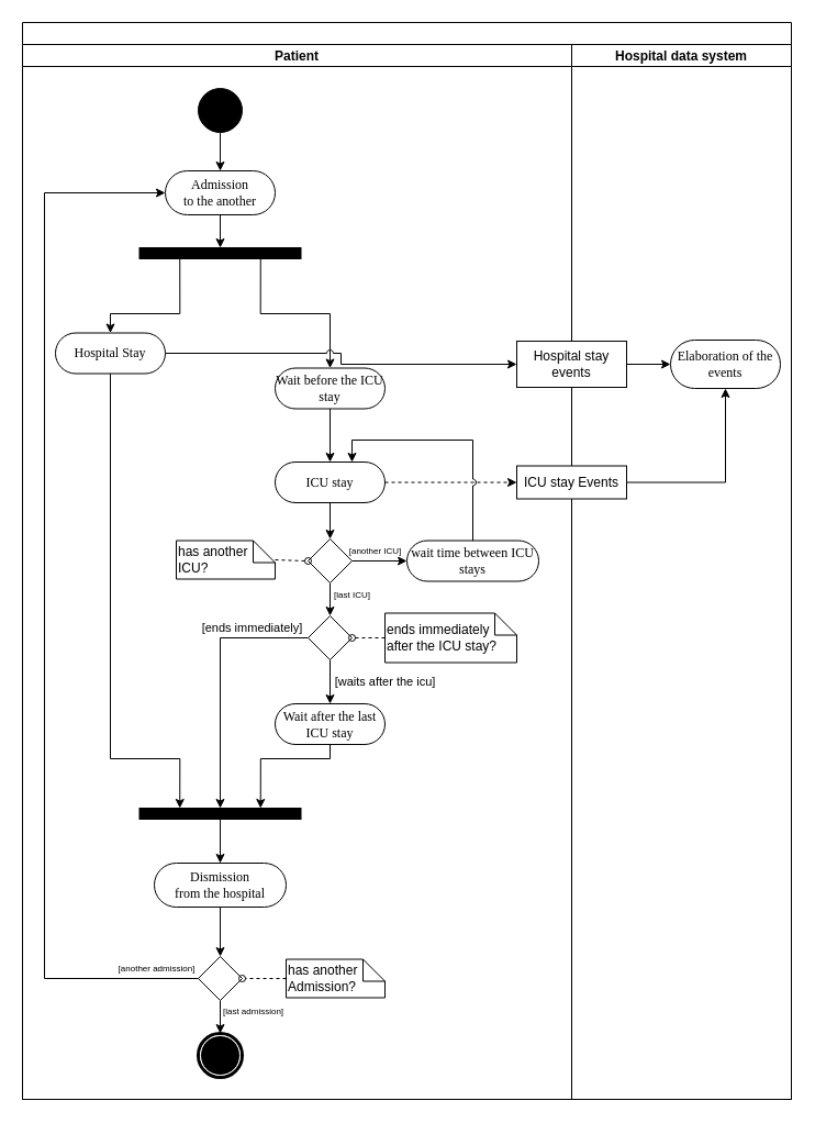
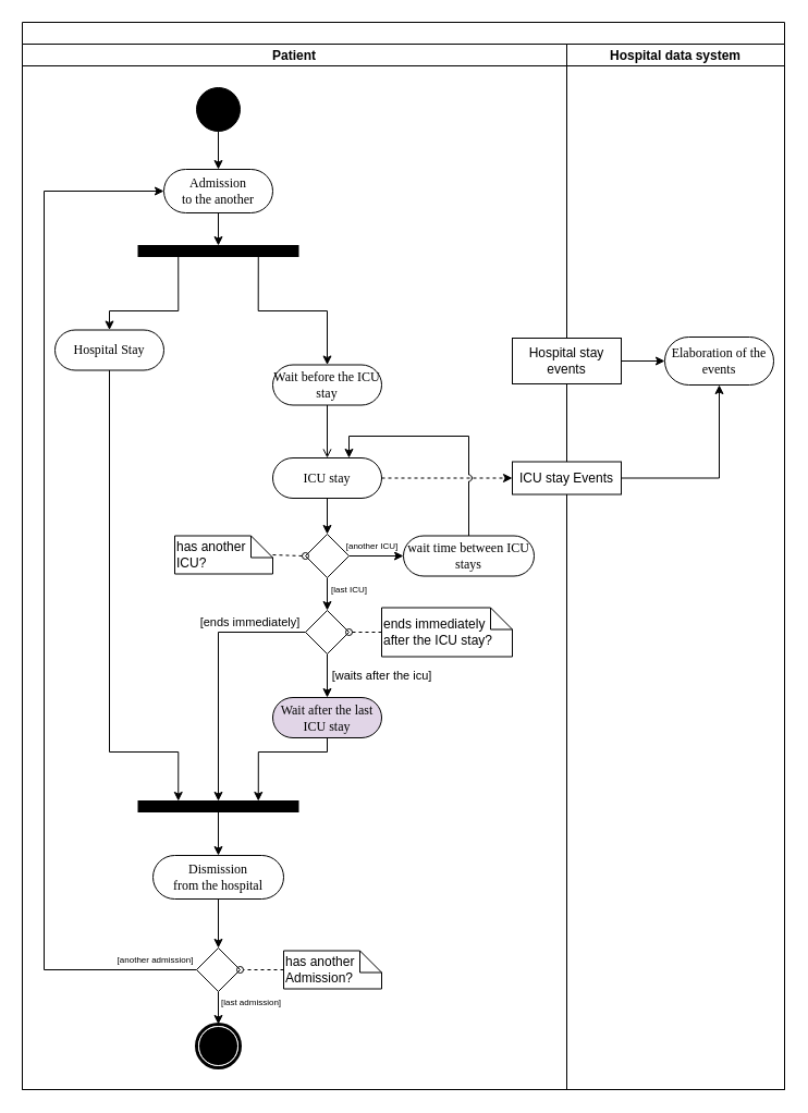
  <mxCell id="0" />
  <mxCell id="1" parent="0" />
  <mxCell id="2" style="edgeStyle=orthogonalEdgeStyle;rounded=0;orthogonalLoop=1;jettySize=auto;html=1;entryX=0.5;entryY=0;entryDx=0;entryDy=0;" parent="1" source="23" target="5" edge="1"><mxGeometry relative="1" as="geometry" /></mxCell>
  <mxCell id="3" style="edgeStyle=orthogonalEdgeStyle;rounded=0;orthogonalLoop=1;jettySize=auto;html=1;exitX=0.75;exitY=1;exitDx=0;exitDy=0;" parent="1" source="5" target="11" edge="1"><mxGeometry relative="1" as="geometry"><mxPoint x="220" y="275" as="sourcePoint" /><Array as="points"><mxPoint x="237" y="285" /><mxPoint x="300" y="285" /></Array></mxGeometry></mxCell>
  <mxCell id="4" style="edgeStyle=orthogonalEdgeStyle;rounded=0;orthogonalLoop=1;jettySize=auto;html=1;exitX=0.25;exitY=1;exitDx=0;exitDy=0;" parent="1" source="5" target="10" edge="1"><mxGeometry relative="1" as="geometry"><mxPoint x="180" y="295" as="sourcePoint" /><Array as="points"><mxPoint x="163" y="285" /><mxPoint x="100" y="285" /></Array></mxGeometry></mxCell>
  <mxCell id="5" value="" style="whiteSpace=wrap;html=1;rounded=0;shadow=0;comic=0;labelBackgroundColor=none;strokeWidth=1;fillColor=#000000;fontFamily=Verdana;fontSize=12;align=center;rotation=0;" parent="1" vertex="1"><mxGeometry x="126.5" y="225" width="147" height="10" as="geometry" /></mxCell>
  <mxCell id="6" value="" style="swimlane;childLayout=stackLayout;resizeParent=1;resizeParentMax=0;startSize=20;" parent="1" vertex="1"><mxGeometry x="20" y="20" width="700" height="980" as="geometry" /></mxCell>
- <mxCell id="7" style="edgeStyle=orthogonalEdgeStyle;rounded=0;orthogonalLoop=1;jettySize=auto;html=1;endArrow=classic;endFill=1;jumpStyle=arc;" parent="6" source="10" target="51" edge="1"><mxGeometry relative="1" as="geometry" /></mxCell>
  <mxCell id="8" style="edgeStyle=orthogonalEdgeStyle;rounded=0;orthogonalLoop=1;jettySize=auto;html=1;endArrow=classic;endFill=1;dashed=1;" parent="6" source="13" target="49" edge="1"><mxGeometry relative="1" as="geometry" /></mxCell>
  <mxCell id="9" value="Patient" style="swimlane;startSize=20;" parent="6" vertex="1"><mxGeometry y="20" width="500" height="960" as="geometry" /></mxCell>
  <mxCell id="10" value="Hospital Stay" style="rounded=1;whiteSpace=wrap;html=1;shadow=0;comic=0;labelBackgroundColor=none;strokeWidth=1;fontFamily=Verdana;fontSize=12;align=center;arcSize=50;" parent="9" vertex="1"><mxGeometry x="30" y="262.5" width="100" height="37" as="geometry" /></mxCell>
  <mxCell id="11" value="Wait before the ICU stay" style="rounded=1;whiteSpace=wrap;html=1;shadow=0;comic=0;labelBackgroundColor=none;strokeWidth=1;fontFamily=Verdana;fontSize=12;align=center;arcSize=50;" parent="9" vertex="1"><mxGeometry x="230" y="294.5" width="100" height="37" as="geometry" /></mxCell>
  <mxCell id="12" style="edgeStyle=orthogonalEdgeStyle;rounded=0;jumpStyle=arc;orthogonalLoop=1;jettySize=auto;html=1;endArrow=classic;endFill=1;" parent="9" source="13" target="29" edge="1"><mxGeometry relative="1" as="geometry" /></mxCell>
  <mxCell id="13" value="ICU stay" style="rounded=1;whiteSpace=wrap;html=1;shadow=0;comic=0;labelBackgroundColor=none;strokeWidth=1;fontFamily=Verdana;fontSize=12;align=center;arcSize=50;" parent="9" vertex="1"><mxGeometry x="230" y="380" width="100" height="37" as="geometry" /></mxCell>
- <mxCell id="14" style="edgeStyle=orthogonalEdgeStyle;rounded=0;orthogonalLoop=1;jettySize=auto;html=1;" parent="9" source="11" target="13" edge="1"><mxGeometry relative="1" as="geometry" /></mxCell>
- <mxCell id="15" value="Wait after the last ICU stay" style="rounded=1;whiteSpace=wrap;html=1;shadow=0;comic=0;labelBackgroundColor=none;strokeWidth=1;fontFamily=Verdana;fontSize=12;align=center;arcSize=50;" parent="9" vertex="1"><mxGeometry x="230" y="600" width="100" height="37" as="geometry" /></mxCell>
+ <mxCell id="14" style="edgeStyle=orthogonalEdgeStyle;rounded=0;orthogonalLoop=1;jettySize=auto;html=1;endArrow=open;" parent="9" source="11" target="13" edge="1"><mxGeometry relative="1" as="geometry" /></mxCell>
+ <mxCell id="15" value="Wait after the last ICU stay" style="rounded=1;whiteSpace=wrap;html=1;shadow=0;comic=0;labelBackgroundColor=none;strokeWidth=1;fontFamily=Verdana;fontSize=12;align=center;arcSize=50;fillColor=#e1d5e7;" parent="9" vertex="1"><mxGeometry x="230" y="600" width="100" height="37" as="geometry" /></mxCell>
  <mxCell id="16" value="" style="whiteSpace=wrap;html=1;rounded=0;shadow=0;comic=0;labelBackgroundColor=none;strokeWidth=1;fillColor=#000000;fontFamily=Verdana;fontSize=12;align=center;rotation=0;" parent="9" vertex="1"><mxGeometry x="106.5" y="695" width="147" height="10" as="geometry" /></mxCell>
  <mxCell id="17" style="edgeStyle=orthogonalEdgeStyle;rounded=0;orthogonalLoop=1;jettySize=auto;html=1;entryX=0.75;entryY=0;entryDx=0;entryDy=0;" parent="9" source="15" target="16" edge="1"><mxGeometry relative="1" as="geometry"><Array as="points"><mxPoint x="280" y="650" /><mxPoint x="217" y="650" /></Array></mxGeometry></mxCell>
  <mxCell id="18" value="" style="shape=mxgraph.bpmn.shape;html=1;verticalLabelPosition=bottom;labelBackgroundColor=#ffffff;verticalAlign=top;perimeter=ellipsePerimeter;outline=end;symbol=terminate;rounded=0;shadow=0;comic=0;strokeWidth=1;fontFamily=Verdana;fontSize=12;align=center;" parent="9" vertex="1"><mxGeometry x="160" y="900" width="40" height="40" as="geometry" /></mxCell>
  <mxCell id="19" style="edgeStyle=orthogonalEdgeStyle;rounded=0;jumpStyle=arc;orthogonalLoop=1;jettySize=auto;html=1;fontSize=6;endArrow=classic;endFill=1;" parent="9" source="20" target="37" edge="1"><mxGeometry relative="1" as="geometry" /></mxCell>
  <mxCell id="20" value="Dismission &lt;br&gt;from the hospital" style="rounded=1;whiteSpace=wrap;html=1;shadow=0;comic=0;labelBackgroundColor=none;strokeWidth=1;fontFamily=Verdana;fontSize=12;align=center;arcSize=50;" parent="9" vertex="1"><mxGeometry x="120" y="745" width="120" height="40" as="geometry" /></mxCell>
  <mxCell id="21" style="edgeStyle=orthogonalEdgeStyle;rounded=0;orthogonalLoop=1;jettySize=auto;html=1;entryX=0.25;entryY=0;entryDx=0;entryDy=0;" parent="9" source="10" target="16" edge="1"><mxGeometry relative="1" as="geometry"><mxPoint x="160" y="660" as="targetPoint" /><Array as="points"><mxPoint x="80" y="650" /><mxPoint x="143" y="650" /></Array></mxGeometry></mxCell>
  <mxCell id="22" style="edgeStyle=orthogonalEdgeStyle;rounded=0;orthogonalLoop=1;jettySize=auto;html=1;" parent="9" source="16" target="20" edge="1"><mxGeometry relative="1" as="geometry" /></mxCell>
  <mxCell id="23" value="&lt;div&gt;Admission&lt;/div&gt;&lt;div&gt;to the another&lt;br&gt;&lt;/div&gt;" style="rounded=1;whiteSpace=wrap;html=1;shadow=0;comic=0;labelBackgroundColor=none;strokeWidth=1;fontFamily=Verdana;fontSize=12;align=center;arcSize=50;" parent="9" vertex="1"><mxGeometry x="130" y="115" width="100" height="40" as="geometry" /></mxCell>
  <mxCell id="24" value="" style="ellipse;whiteSpace=wrap;html=1;rounded=0;shadow=0;comic=0;labelBackgroundColor=none;strokeWidth=1;fillColor=#000000;fontFamily=Verdana;fontSize=12;align=center;" parent="9" vertex="1"><mxGeometry x="160" y="40" width="40" height="40" as="geometry" /></mxCell>
  <mxCell id="25" style="edgeStyle=orthogonalEdgeStyle;rounded=0;orthogonalLoop=1;jettySize=auto;html=1;" parent="9" source="24" target="23" edge="1"><mxGeometry relative="1" as="geometry" /></mxCell>
  <mxCell id="26" value="&lt;font style=&quot;font-size: 8px;&quot;&gt;[last ICU]&lt;/font&gt;" style="edgeStyle=orthogonalEdgeStyle;rounded=0;jumpStyle=arc;orthogonalLoop=1;jettySize=auto;html=1;endArrow=classic;endFill=1;" parent="9" source="29" target="41" edge="1"><mxGeometry x="0.201" y="20" relative="1" as="geometry"><mxPoint as="offset" /><mxPoint x="270" y="530" as="targetPoint" /></mxGeometry></mxCell>
  <mxCell id="27" style="edgeStyle=orthogonalEdgeStyle;rounded=0;jumpStyle=arc;orthogonalLoop=1;jettySize=auto;html=1;endArrow=classic;endFill=1;" parent="9" source="29" target="31" edge="1"><mxGeometry relative="1" as="geometry"><Array as="points"><mxPoint x="320" y="470" /><mxPoint x="320" y="470" /></Array></mxGeometry></mxCell>
  <mxCell id="28" value="&lt;font style=&quot;font-size: 8px;&quot;&gt;[another ICU]&lt;/font&gt;" style="edgeLabel;html=1;align=center;verticalAlign=middle;resizable=0;points=[];" parent="27" vertex="1" connectable="0"><mxGeometry x="-0.259" y="1" relative="1" as="geometry"><mxPoint x="1" y="-10" as="offset" /></mxGeometry></mxCell>
  <mxCell id="29" value="" style="rhombus;whiteSpace=wrap;html=1;" parent="9" vertex="1"><mxGeometry x="260" y="450" width="40" height="40" as="geometry" /></mxCell>
  <mxCell id="30" style="edgeStyle=orthogonalEdgeStyle;rounded=0;jumpStyle=arc;orthogonalLoop=1;jettySize=auto;html=1;endArrow=classic;endFill=1;exitX=0.5;exitY=0;exitDx=0;exitDy=0;" parent="9" source="31" target="13" edge="1"><mxGeometry relative="1" as="geometry"><Array as="points"><mxPoint x="410" y="360" /><mxPoint x="300" y="360" /></Array></mxGeometry></mxCell>
  <mxCell id="31" value="wait time between ICU stays" style="rounded=1;whiteSpace=wrap;html=1;shadow=0;comic=0;labelBackgroundColor=none;strokeWidth=1;fontFamily=Verdana;fontSize=12;align=center;arcSize=50;" parent="9" vertex="1"><mxGeometry x="350" y="451.5" width="120" height="37" as="geometry" /></mxCell>
  <mxCell id="32" style="edgeStyle=orthogonalEdgeStyle;rounded=0;jumpStyle=arc;orthogonalLoop=1;jettySize=auto;html=1;endArrow=oval;endFill=0;dashed=1;" parent="9" source="33" target="29" edge="1"><mxGeometry relative="1" as="geometry" /></mxCell>
  <mxCell id="33" value="&lt;div align=&quot;left&quot;&gt;has another &lt;br&gt;ICU?&lt;/div&gt;" style="shape=note;size=20;whiteSpace=wrap;html=1;align=left;" parent="9" vertex="1"><mxGeometry x="140" y="451.5" width="90" height="35" as="geometry" /></mxCell>
  <mxCell id="34" style="edgeStyle=orthogonalEdgeStyle;rounded=0;jumpStyle=arc;orthogonalLoop=1;jettySize=auto;html=1;fontSize=6;endArrow=classic;endFill=1;" parent="9" source="37" target="23" edge="1"><mxGeometry relative="1" as="geometry"><Array as="points"><mxPoint x="20" y="850" /><mxPoint x="20" y="135" /></Array></mxGeometry></mxCell>
  <mxCell id="35" value="&lt;font style=&quot;font-size: 8px;&quot;&gt;[another admission]&lt;/font&gt;" style="edgeLabel;html=1;align=center;verticalAlign=middle;resizable=0;points=[];fontSize=6;" parent="34" vertex="1" connectable="0"><mxGeometry x="-0.879" y="3" relative="1" as="geometry"><mxPoint x="19" y="-13" as="offset" /></mxGeometry></mxCell>
  <mxCell id="36" value="&lt;font style=&quot;font-size: 8px;&quot;&gt;[last admission]&lt;/font&gt;" style="edgeStyle=orthogonalEdgeStyle;rounded=0;jumpStyle=arc;orthogonalLoop=1;jettySize=auto;html=1;fontSize=6;endArrow=classic;endFill=1;" parent="9" source="37" target="18" edge="1"><mxGeometry x="-0.597" y="30" relative="1" as="geometry"><mxPoint as="offset" /></mxGeometry></mxCell>
  <mxCell id="37" value="" style="rhombus;whiteSpace=wrap;html=1;" parent="9" vertex="1"><mxGeometry x="160" y="830" width="40" height="40" as="geometry" /></mxCell>
  <mxCell id="38" style="edgeStyle=orthogonalEdgeStyle;rounded=0;jumpStyle=arc;orthogonalLoop=1;jettySize=auto;html=1;fontSize=6;endArrow=oval;endFill=0;dashed=1;" parent="9" source="39" target="37" edge="1"><mxGeometry relative="1" as="geometry" /></mxCell>
  <mxCell id="39" value="&lt;div align=&quot;left&quot;&gt;has another &lt;br&gt;Admission?&lt;br&gt;&lt;/div&gt;" style="shape=note;size=20;whiteSpace=wrap;html=1;align=left;" parent="9" vertex="1"><mxGeometry x="240" y="832.5" width="90" height="35" as="geometry" /></mxCell>
  <mxCell id="40" value="[waits after the icu]" style="edgeStyle=orthogonalEdgeStyle;rounded=0;orthogonalLoop=1;jettySize=auto;html=1;" edge="1" parent="9" source="41" target="15"><mxGeometry y="50" relative="1" as="geometry"><mxPoint as="offset" /></mxGeometry></mxCell>
  <mxCell id="41" value="" style="rhombus;whiteSpace=wrap;html=1;" vertex="1" parent="9"><mxGeometry x="260" y="520" width="40" height="40" as="geometry" /></mxCell>
  <mxCell id="42" style="rounded=0;orthogonalLoop=1;jettySize=auto;html=1;endArrow=oval;endFill=0;dashed=1;" edge="1" parent="9" source="43" target="41"><mxGeometry relative="1" as="geometry" /></mxCell>
  <mxCell id="43" value="ends immediately after the ICU stay?" style="shape=note;size=20;whiteSpace=wrap;html=1;align=left;" vertex="1" parent="9"><mxGeometry x="330" y="517.5" width="120" height="45" as="geometry" /></mxCell>
  <mxCell id="44" style="edgeStyle=orthogonalEdgeStyle;rounded=0;orthogonalLoop=1;jettySize=auto;html=1;" edge="1" parent="9" source="41" target="16"><mxGeometry relative="1" as="geometry"><Array as="points"><mxPoint x="180" y="540" /></Array></mxGeometry></mxCell>
  <mxCell id="45" value="[ends immediately]" style="edgeLabel;html=1;align=center;verticalAlign=middle;resizable=0;points=[];" vertex="1" connectable="0" parent="44"><mxGeometry x="-0.556" y="-1" relative="1" as="geometry"><mxPoint y="-9" as="offset" /></mxGeometry></mxCell>
  <mxCell id="46" value="Hospital data system" style="swimlane;startSize=20;" parent="6" vertex="1"><mxGeometry x="500" y="20" width="200" height="960" as="geometry" /></mxCell>
  <mxCell id="47" value="Elaboration of the events" style="rounded=1;whiteSpace=wrap;html=1;shadow=0;comic=0;labelBackgroundColor=none;strokeWidth=1;fontFamily=Verdana;fontSize=12;align=center;arcSize=50;" parent="46" vertex="1"><mxGeometry x="90" y="269" width="100" height="44" as="geometry" /></mxCell>
  <mxCell id="48" style="edgeStyle=orthogonalEdgeStyle;rounded=0;orthogonalLoop=1;jettySize=auto;html=1;endArrow=classic;endFill=1;" parent="46" source="49" target="47" edge="1"><mxGeometry relative="1" as="geometry"><mxPoint x="230.059" y="312" as="targetPoint" /></mxGeometry></mxCell>
  <mxCell id="49" value="ICU stay Events" style="rounded=0;whiteSpace=wrap;html=1;" parent="46" vertex="1"><mxGeometry x="-50" y="383.5" width="100" height="30" as="geometry" /></mxCell>
  <mxCell id="50" style="edgeStyle=orthogonalEdgeStyle;rounded=0;orthogonalLoop=1;jettySize=auto;html=1;endArrow=classic;endFill=1;" parent="46" source="51" target="47" edge="1"><mxGeometry relative="1" as="geometry"><Array as="points"><mxPoint x="90" y="292" /><mxPoint x="90" y="290" /></Array></mxGeometry></mxCell>
  <mxCell id="51" value="Hospital stay events" style="rounded=0;whiteSpace=wrap;html=1;" parent="46" vertex="1"><mxGeometry x="-50" y="270" width="100" height="42" as="geometry" /></mxCell>
